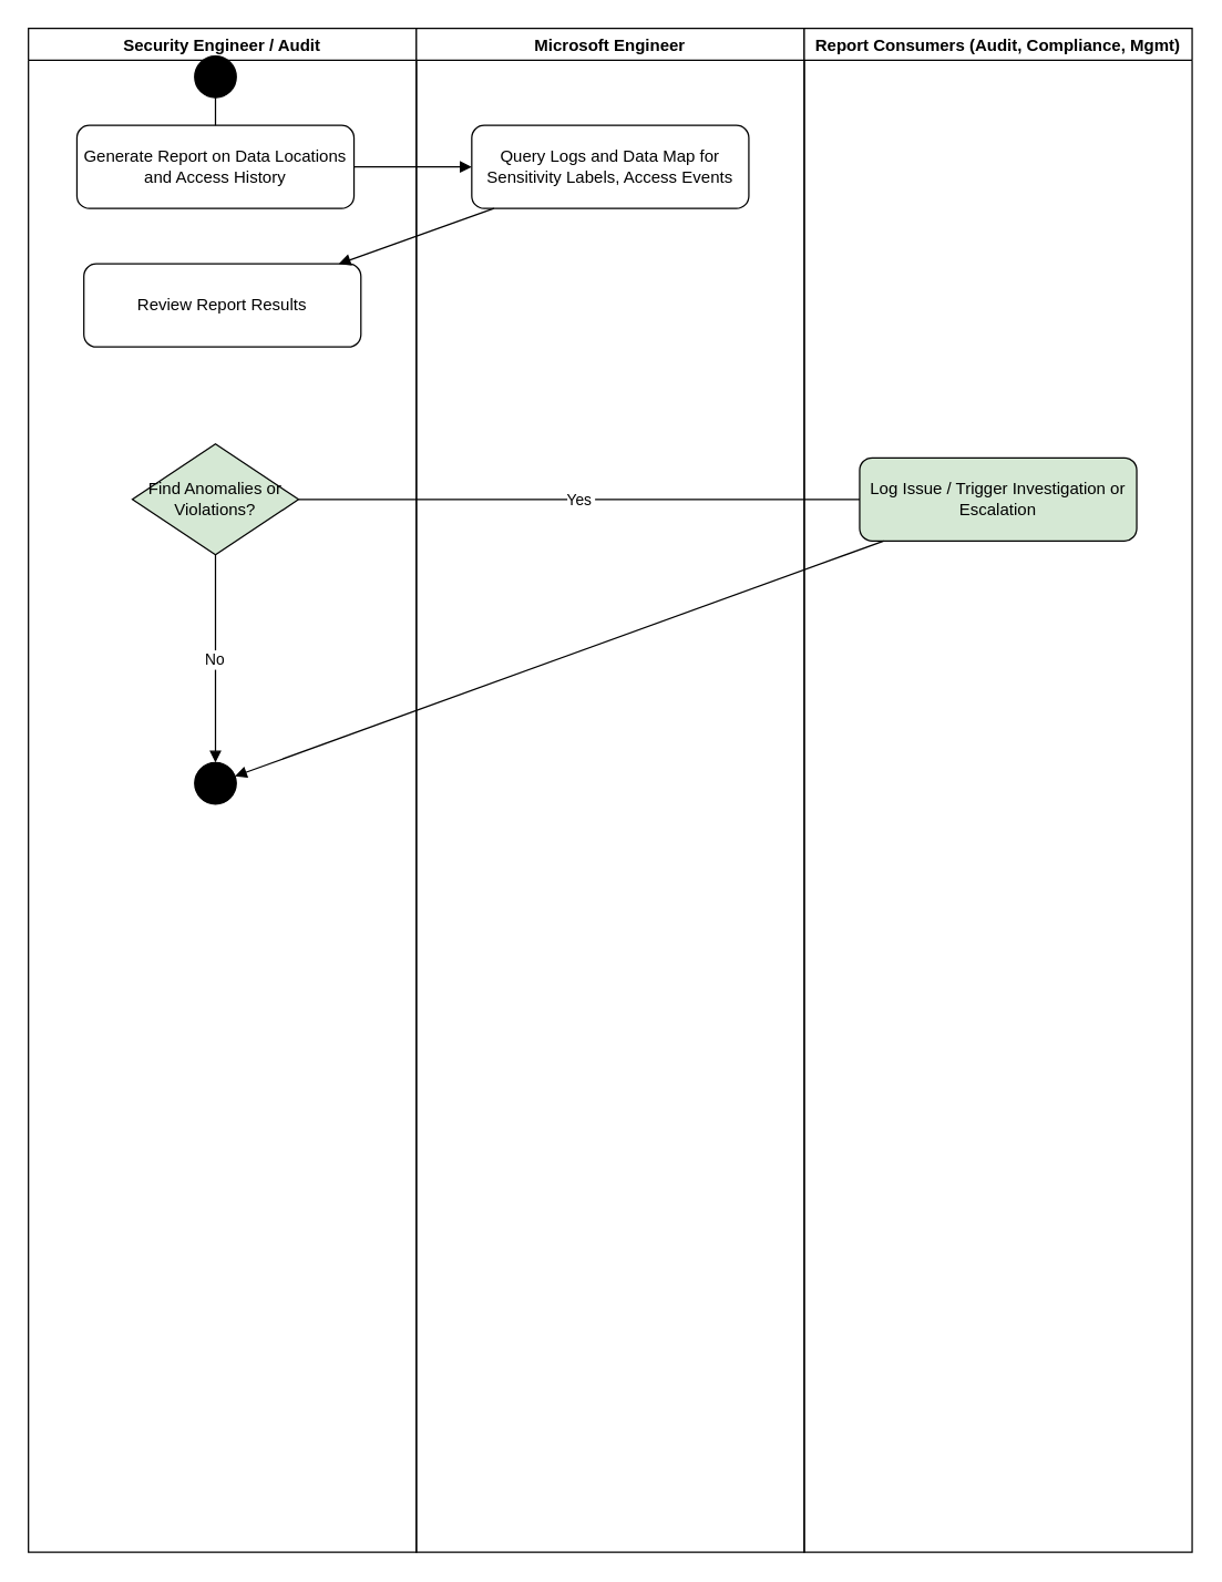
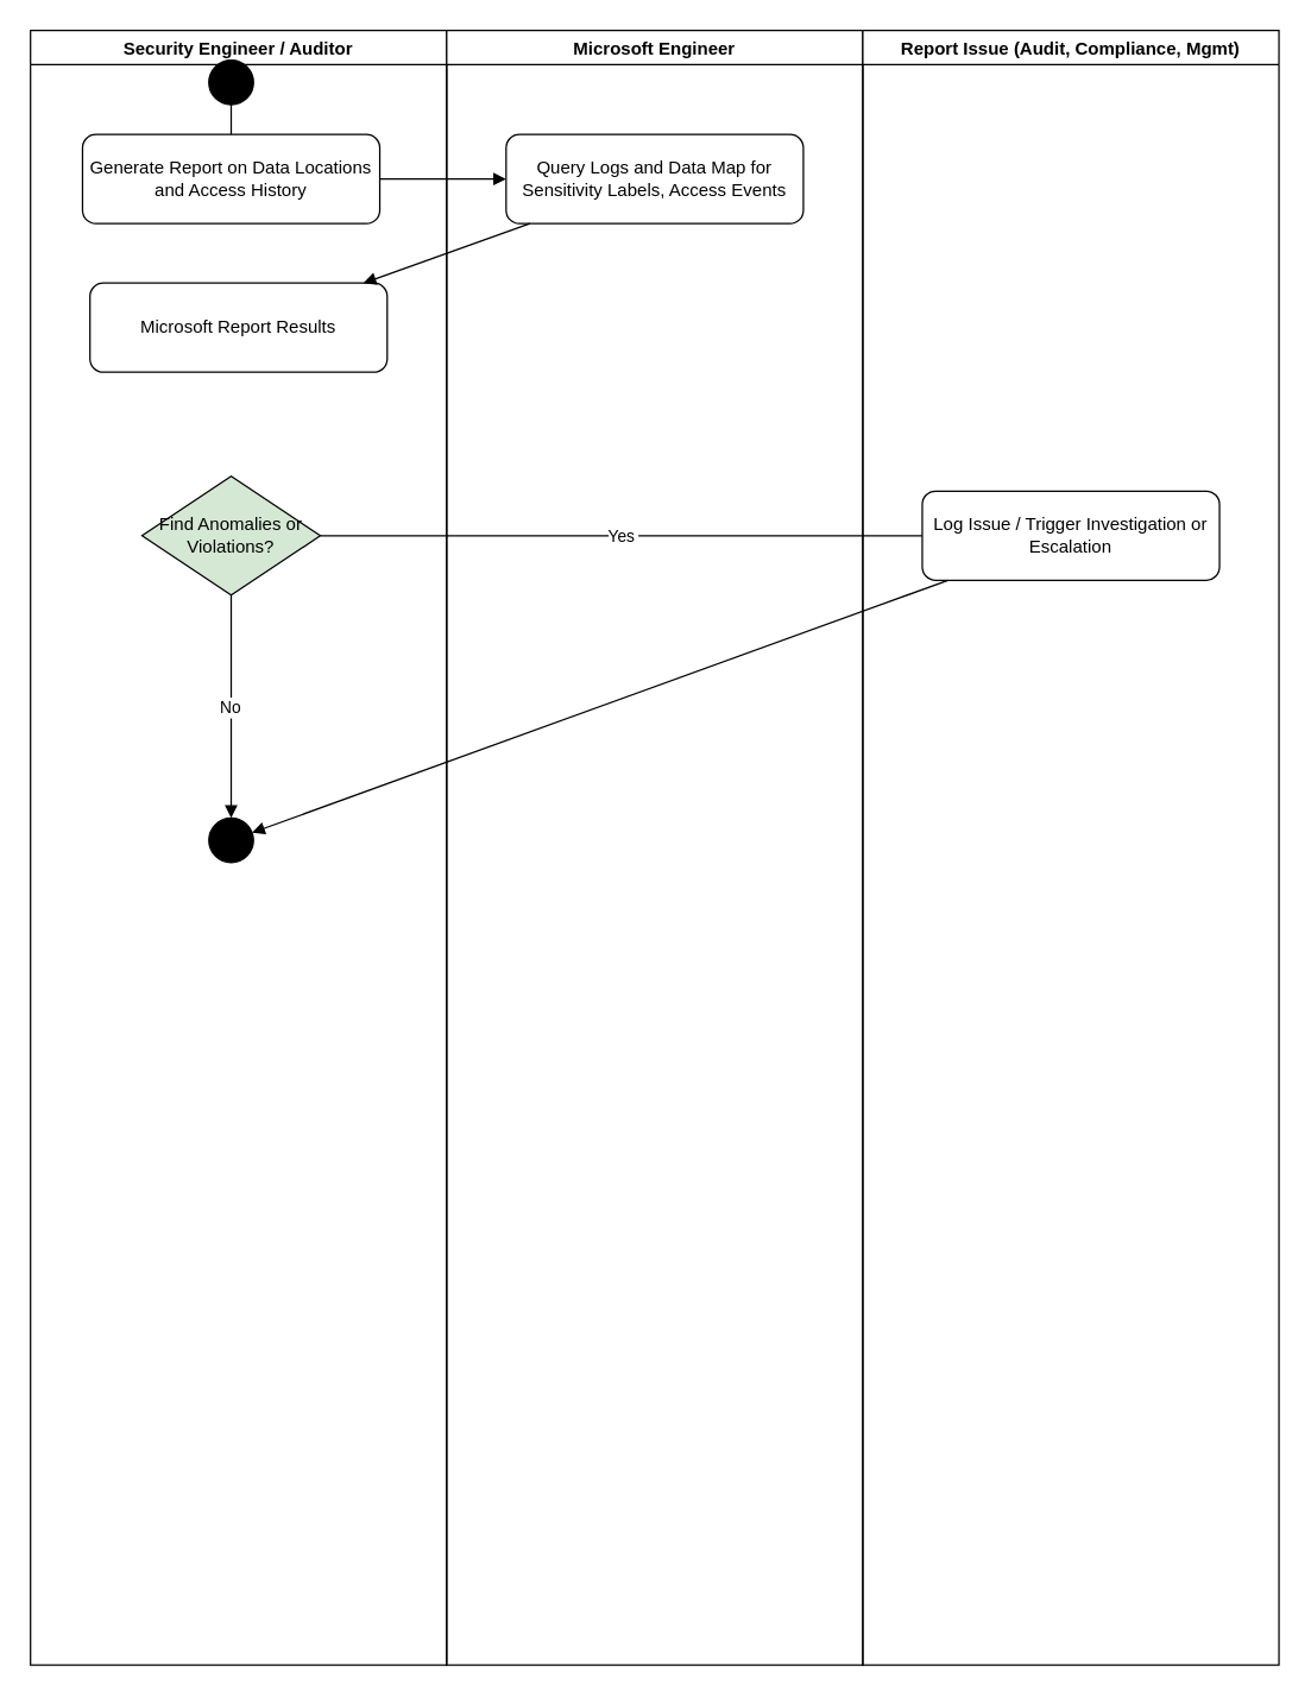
  <mxCell id="0" />
  <mxCell id="1" parent="0" />
- <mxCell id="2" value="Security Engineer / Audit" style="swimlane" parent="1" vertex="1"><mxGeometry width="280" height="1100" as="geometry" x="20" y="20" /></mxCell>
+ <mxCell id="2" value="Security Engineer / Auditor" style="swimlane" parent="1" vertex="1"><mxGeometry width="280" height="1100" as="geometry" x="20" y="20" /></mxCell>
  <mxCell id="3" value="" style="ellipse;whiteSpace=wrap;html=1;aspect=fixed;fillColor=#000000;" parent="2" vertex="1"><mxGeometry x="120" y="20" width="30" height="30" as="geometry" /></mxCell>
  <mxCell id="4" value="Generate Report on Data Locations and Access History" style="rounded=1;whiteSpace=wrap;html=1;" parent="2" vertex="1"><mxGeometry x="35" y="70" width="200" height="60" as="geometry" /></mxCell>
  <mxCell id="5" style="endArrow=none;" parent="2" source="3" target="4" edge="1"><mxGeometry relative="1" as="geometry" /></mxCell>
  <mxCell id="6" value="" style="ellipse;whiteSpace=wrap;html=1;aspect=fixed;fillColor=#000000;" parent="2" vertex="1"><mxGeometry x="120" y="530" width="30" height="30" as="geometry" /></mxCell>
  <mxCell id="7" value="Find Anomalies or Violations?" style="rhombus;whiteSpace=wrap;html=1;fillColor=#d5e8d4;" parent="2" vertex="1"><mxGeometry x="75" y="300" width="120" height="80" as="geometry" /></mxCell>
  <mxCell id="8" value="No" style="endArrow=block;" parent="2" source="7" target="6" edge="1"><mxGeometry relative="1" as="geometry" /></mxCell>
- <mxCell id="9" value="Review Report Results" style="rounded=1;whiteSpace=wrap;html=1;" parent="2" vertex="1"><mxGeometry x="40" y="170" width="200" height="60" as="geometry" /></mxCell>
+ <mxCell id="9" value="Microsoft Report Results" style="rounded=1;whiteSpace=wrap;html=1;" parent="2" vertex="1"><mxGeometry x="40" y="170" width="200" height="60" as="geometry" /></mxCell>
  <mxCell id="10" value="Microsoft Engineer" style="swimlane" parent="1" vertex="1"><mxGeometry x="300" width="280" height="1100" as="geometry" y="20" /></mxCell>
  <mxCell id="11" value="Query Logs and Data Map for Sensitivity Labels, Access Events" style="rounded=1;whiteSpace=wrap;html=1;" parent="10" vertex="1"><mxGeometry x="40" y="70" width="200" height="60" as="geometry" /></mxCell>
- <mxCell id="12" value="Report Consumers (Audit, Compliance, Mgmt)" style="swimlane" parent="1" vertex="1"><mxGeometry x="580" width="280" height="1100" as="geometry" y="20" /></mxCell>
- <mxCell id="13" value="Log Issue / Trigger Investigation or Escalation" style="rounded=1;whiteSpace=wrap;html=1;fillColor=#d5e8d4;" parent="12" vertex="1"><mxGeometry x="40" y="310" width="200" height="60" as="geometry" /></mxCell>
+ <mxCell id="12" value="Report Issue (Audit, Compliance, Mgmt)" style="swimlane" parent="1" vertex="1"><mxGeometry x="580" width="280" height="1100" as="geometry" y="20" /></mxCell>
+ <mxCell id="13" value="Log Issue / Trigger Investigation or Escalation" style="rounded=1;whiteSpace=wrap;html=1;" parent="12" vertex="1"><mxGeometry x="40" y="310" width="200" height="60" as="geometry" /></mxCell>
  <mxCell id="14" style="endArrow=block;" parent="1" source="13" target="6" edge="1"><mxGeometry relative="1" as="geometry" /></mxCell>
  <mxCell id="15" value="Yes" style="endArrow=none;" parent="1" source="7" target="13" edge="1"><mxGeometry relative="1" as="geometry" /></mxCell>
  <mxCell id="16" style="endArrow=block;" parent="1" source="11" target="9" edge="1"><mxGeometry relative="1" as="geometry" /></mxCell>
  <mxCell id="17" style="endArrow=block;entryX=0;entryY=0.5;entryDx=0;entryDy=0;" parent="1" source="4" target="11" edge="1"><mxGeometry relative="1" as="geometry"><mxPoint x="340" y="120" as="targetPoint" /></mxGeometry></mxCell>
